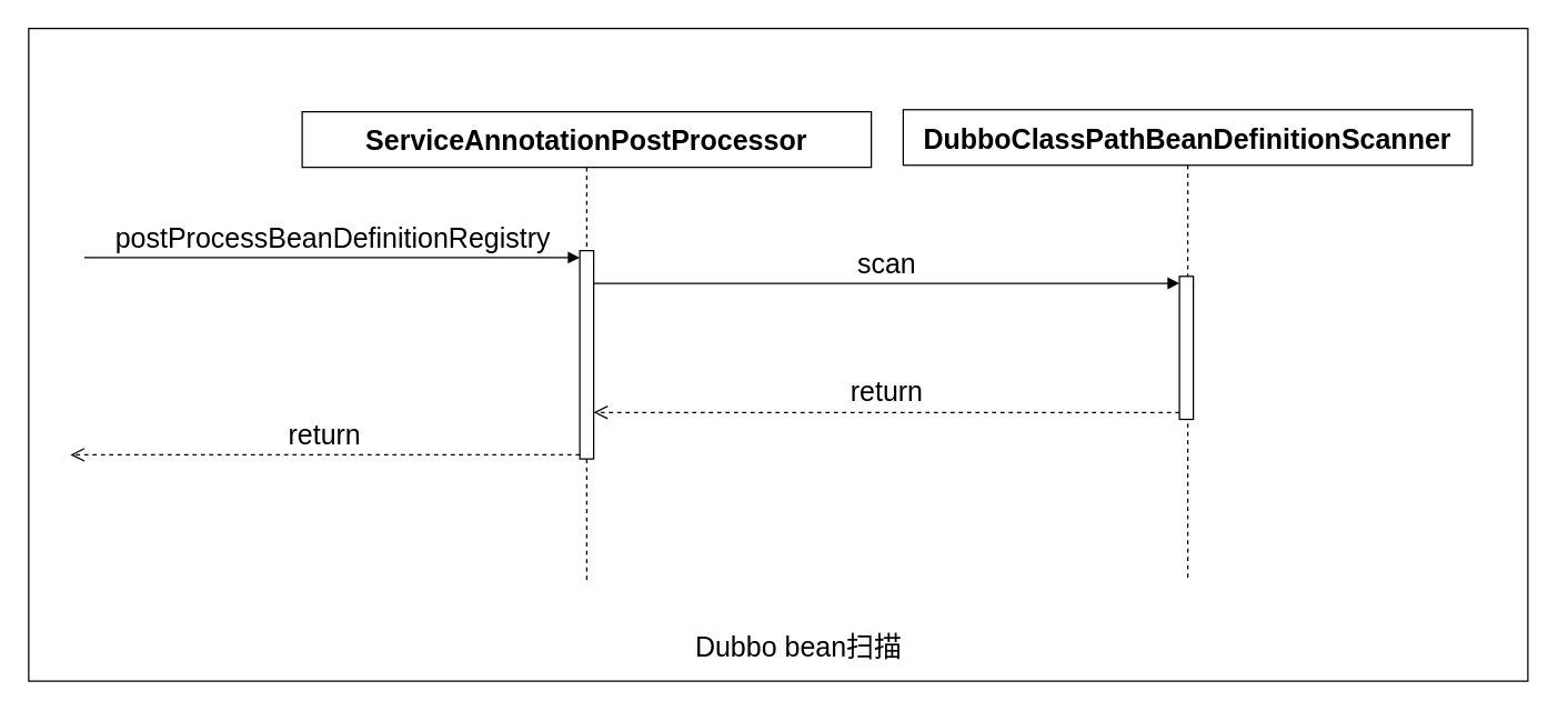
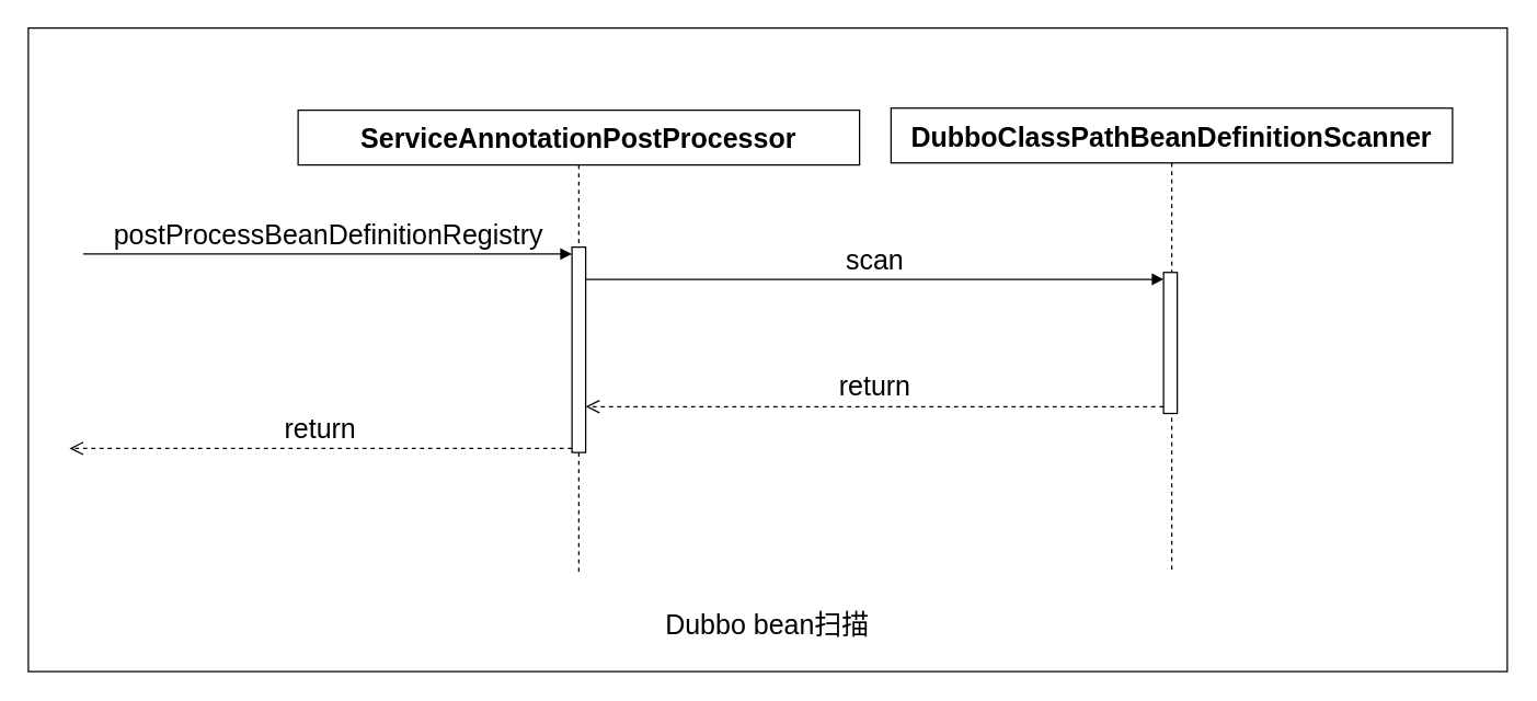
  <mxCell id="0" />
  <mxCell id="1" parent="0" />
  <mxCell id="2" value="" style="rounded=0;whiteSpace=wrap;html=1;" parent="1" vertex="1"><mxGeometry x="20" y="20" width="1080" height="470" as="geometry" /></mxCell>
  <mxCell id="3" value="&lt;span&gt;&lt;span&gt;ServiceAnnotationPostProcessor&lt;/span&gt;&lt;/span&gt;" style="shape=umlLifeline;perimeter=lifelinePerimeter;whiteSpace=wrap;html=1;container=1;dropTarget=0;collapsible=0;recursiveResize=0;outlineConnect=0;portConstraint=eastwest;newEdgeStyle={&quot;curved&quot;:0,&quot;rounded&quot;:0};fontSize=20;fontStyle=1" parent="1" vertex="1"><mxGeometry x="217" y="80" width="410" height="340" as="geometry" /></mxCell>
  <mxCell id="4" value="" style="html=1;points=[[0,0,0,0,5],[0,1,0,0,-5],[1,0,0,0,5],[1,1,0,0,-5]];perimeter=orthogonalPerimeter;outlineConnect=0;targetShapes=umlLifeline;portConstraint=eastwest;newEdgeStyle={&quot;curved&quot;:0,&quot;rounded&quot;:0};fontSize=20;" parent="1" vertex="1"><mxGeometry x="417" y="180" width="10" height="150" as="geometry" /></mxCell>
  <mxCell id="5" value="postProcessBeanDefinitionRegistry" style="html=1;verticalAlign=bottom;endArrow=block;curved=0;rounded=0;entryX=0;entryY=0;entryDx=0;entryDy=5;fontSize=20;" parent="1" target="4" edge="1"><mxGeometry relative="1" as="geometry"><mxPoint x="60" y="185" as="sourcePoint" /></mxGeometry></mxCell>
  <mxCell id="6" value="return" style="html=1;verticalAlign=bottom;endArrow=open;dashed=1;endSize=8;curved=0;rounded=0;exitX=0;exitY=1;exitDx=0;exitDy=-5;fontSize=20;" parent="1" edge="1"><mxGeometry relative="1" as="geometry"><mxPoint x="50" y="327" as="targetPoint" /><mxPoint x="417" y="327" as="sourcePoint" /></mxGeometry></mxCell>
  <mxCell id="7" value="&lt;span&gt;&lt;b&gt;DubboClassPathBeanDefinitionScanner&lt;/b&gt;&lt;/span&gt;" style="shape=umlLifeline;perimeter=lifelinePerimeter;whiteSpace=wrap;html=1;container=1;dropTarget=0;collapsible=0;recursiveResize=0;outlineConnect=0;portConstraint=eastwest;newEdgeStyle={&quot;curved&quot;:0,&quot;rounded&quot;:0};fontSize=20;" parent="1" vertex="1"><mxGeometry x="650" y="78.5" width="410" height="340" as="geometry" /></mxCell>
  <mxCell id="8" value="" style="html=1;points=[[0,0,0,0,5],[0,1,0,0,-5],[1,0,0,0,5],[1,1,0,0,-5]];perimeter=orthogonalPerimeter;outlineConnect=0;targetShapes=umlLifeline;portConstraint=eastwest;newEdgeStyle={&quot;curved&quot;:0,&quot;rounded&quot;:0};fontSize=20;" parent="7" vertex="1"><mxGeometry x="199" y="120" width="10" height="103" as="geometry" /></mxCell>
  <mxCell id="9" value="scan" style="html=1;verticalAlign=bottom;endArrow=block;curved=0;rounded=0;entryX=0;entryY=0;entryDx=0;entryDy=5;fontSize=20;" parent="1" source="4" target="8" edge="1"><mxGeometry relative="1" as="geometry"><mxPoint x="642" y="203.5" as="sourcePoint" /></mxGeometry></mxCell>
  <mxCell id="10" value="return" style="html=1;verticalAlign=bottom;endArrow=open;dashed=1;endSize=8;curved=0;rounded=0;exitX=0;exitY=1;exitDx=0;exitDy=-5;fontSize=20;" parent="1" source="8" target="4" edge="1"><mxGeometry relative="1" as="geometry"><mxPoint x="430" y="296" as="targetPoint" /></mxGeometry></mxCell>
- <mxCell id="11" value="Dubbo bean扫描" style="text;html=1;align=center;verticalAlign=middle;whiteSpace=wrap;rounded=0;fontSize=20;" parent="1" vertex="1"><mxGeometry x="455" y="450" width="240" height="30" as="geometry" /></mxCell>
+ <mxCell id="11" value="Dubbo bean扫描" style="text;html=1;align=center;verticalAlign=middle;whiteSpace=wrap;rounded=0;fontSize=20;" parent="1" vertex="1"><mxGeometry x="440" y="440" width="240" height="30" as="geometry" /></mxCell>
